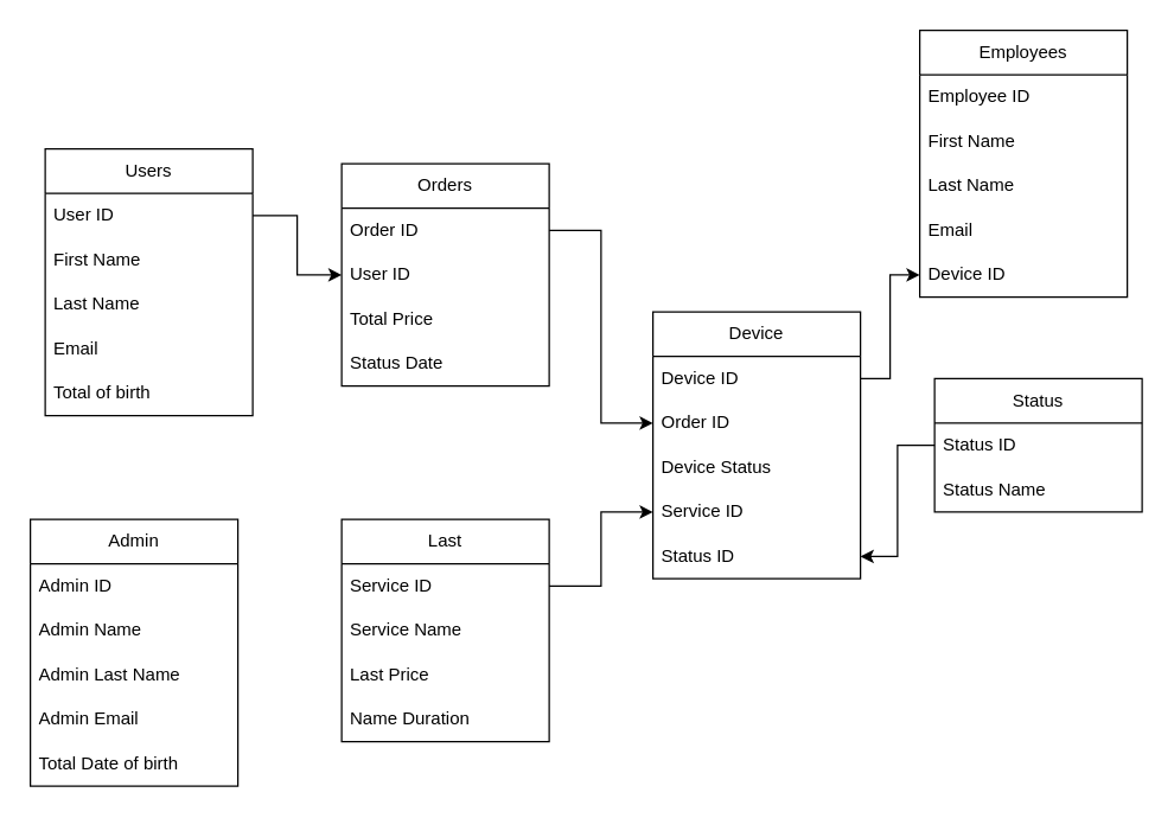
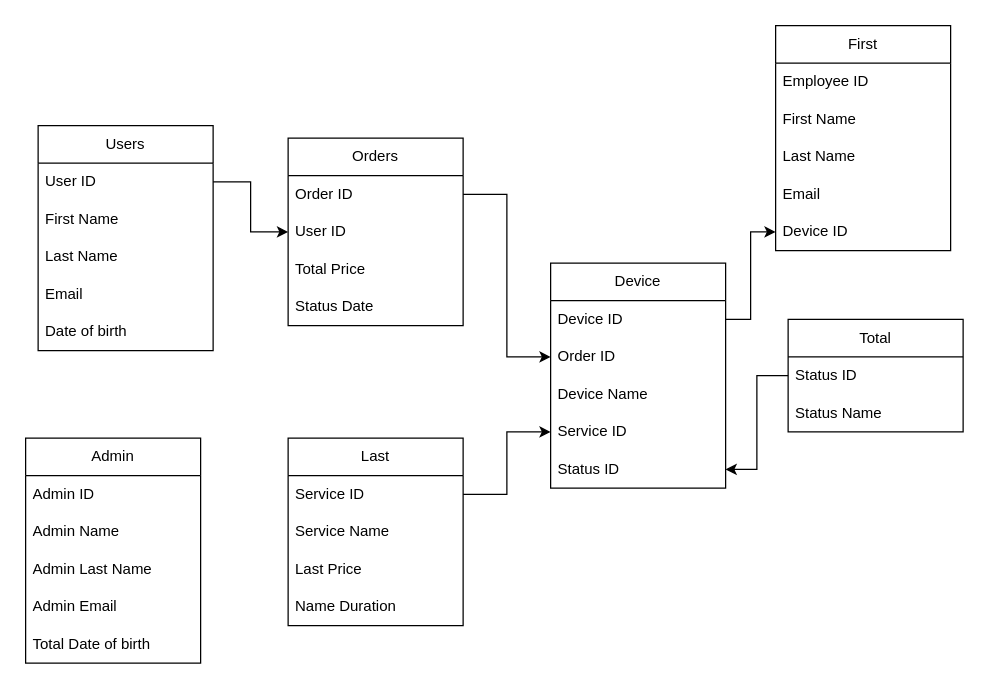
  <mxCell id="0" />
  <mxCell id="1" parent="0" />
  <mxCell id="2" value="Users" style="swimlane;fontStyle=0;childLayout=stackLayout;horizontal=1;startSize=30;horizontalStack=0;resizeParent=1;resizeParentMax=0;resizeLast=0;collapsible=1;marginBottom=0;whiteSpace=wrap;html=1;" parent="1" vertex="1"><mxGeometry x="30" y="100" width="140" height="180" as="geometry" /></mxCell>
  <mxCell id="3" value="User ID" style="text;strokeColor=none;fillColor=none;align=left;verticalAlign=middle;spacingLeft=4;spacingRight=4;overflow=hidden;points=[[0,0.5],[1,0.5]];portConstraint=eastwest;rotatable=0;whiteSpace=wrap;html=1;" parent="2" vertex="1"><mxGeometry y="30" width="140" height="30" as="geometry" /></mxCell>
  <mxCell id="4" value="First Name" style="text;strokeColor=none;fillColor=none;align=left;verticalAlign=middle;spacingLeft=4;spacingRight=4;overflow=hidden;points=[[0,0.5],[1,0.5]];portConstraint=eastwest;rotatable=0;whiteSpace=wrap;html=1;" parent="2" vertex="1"><mxGeometry y="60" width="140" height="30" as="geometry" /></mxCell>
  <mxCell id="5" value="Last Name" style="text;strokeColor=none;fillColor=none;align=left;verticalAlign=middle;spacingLeft=4;spacingRight=4;overflow=hidden;points=[[0,0.5],[1,0.5]];portConstraint=eastwest;rotatable=0;whiteSpace=wrap;html=1;" parent="2" vertex="1"><mxGeometry y="90" width="140" height="30" as="geometry" /></mxCell>
  <mxCell id="6" value="Email" style="text;strokeColor=none;fillColor=none;align=left;verticalAlign=middle;spacingLeft=4;spacingRight=4;overflow=hidden;points=[[0,0.5],[1,0.5]];portConstraint=eastwest;rotatable=0;whiteSpace=wrap;html=1;" parent="2" vertex="1"><mxGeometry y="120" width="140" height="30" as="geometry" /></mxCell>
- <mxCell id="7" value="Total of birth" style="text;strokeColor=none;fillColor=none;align=left;verticalAlign=middle;spacingLeft=4;spacingRight=4;overflow=hidden;points=[[0,0.5],[1,0.5]];portConstraint=eastwest;rotatable=0;whiteSpace=wrap;html=1;" parent="2" vertex="1"><mxGeometry y="150" width="140" height="30" as="geometry" /></mxCell>
+ <mxCell id="7" value="Date of birth" style="text;strokeColor=none;fillColor=none;align=left;verticalAlign=middle;spacingLeft=4;spacingRight=4;overflow=hidden;points=[[0,0.5],[1,0.5]];portConstraint=eastwest;rotatable=0;whiteSpace=wrap;html=1;" parent="2" vertex="1"><mxGeometry y="150" width="140" height="30" as="geometry" /></mxCell>
  <mxCell id="8" value="Last" style="swimlane;fontStyle=0;childLayout=stackLayout;horizontal=1;startSize=30;horizontalStack=0;resizeParent=1;resizeParentMax=0;resizeLast=0;collapsible=1;marginBottom=0;whiteSpace=wrap;html=1;" parent="1" vertex="1"><mxGeometry x="230" y="350" width="140" height="150" as="geometry" /></mxCell>
  <mxCell id="9" value="Service ID" style="text;strokeColor=none;fillColor=none;align=left;verticalAlign=middle;spacingLeft=4;spacingRight=4;overflow=hidden;points=[[0,0.5],[1,0.5]];portConstraint=eastwest;rotatable=0;whiteSpace=wrap;html=1;" parent="8" vertex="1"><mxGeometry y="30" width="140" height="30" as="geometry" /></mxCell>
  <mxCell id="10" value="Service Name" style="text;strokeColor=none;fillColor=none;align=left;verticalAlign=middle;spacingLeft=4;spacingRight=4;overflow=hidden;points=[[0,0.5],[1,0.5]];portConstraint=eastwest;rotatable=0;whiteSpace=wrap;html=1;" parent="8" vertex="1"><mxGeometry y="60" width="140" height="30" as="geometry" /></mxCell>
  <mxCell id="11" value="Last Price" style="text;strokeColor=none;fillColor=none;align=left;verticalAlign=middle;spacingLeft=4;spacingRight=4;overflow=hidden;points=[[0,0.5],[1,0.5]];portConstraint=eastwest;rotatable=0;whiteSpace=wrap;html=1;" parent="8" vertex="1"><mxGeometry y="90" width="140" height="30" as="geometry" /></mxCell>
  <mxCell id="12" value="Name Duration" style="text;strokeColor=none;fillColor=none;align=left;verticalAlign=middle;spacingLeft=4;spacingRight=4;overflow=hidden;points=[[0,0.5],[1,0.5]];portConstraint=eastwest;rotatable=0;whiteSpace=wrap;html=1;" parent="8" vertex="1"><mxGeometry y="120" width="140" height="30" as="geometry" /></mxCell>
  <mxCell id="13" value="Orders" style="swimlane;fontStyle=0;childLayout=stackLayout;horizontal=1;startSize=30;horizontalStack=0;resizeParent=1;resizeParentMax=0;resizeLast=0;collapsible=1;marginBottom=0;whiteSpace=wrap;html=1;" parent="1" vertex="1"><mxGeometry x="230" y="110" width="140" height="150" as="geometry" /></mxCell>
  <mxCell id="14" value="Order ID" style="text;strokeColor=none;fillColor=none;align=left;verticalAlign=middle;spacingLeft=4;spacingRight=4;overflow=hidden;points=[[0,0.5],[1,0.5]];portConstraint=eastwest;rotatable=0;whiteSpace=wrap;html=1;" parent="13" vertex="1"><mxGeometry y="30" width="140" height="30" as="geometry" /></mxCell>
  <mxCell id="15" value="User ID" style="text;strokeColor=none;fillColor=none;align=left;verticalAlign=middle;spacingLeft=4;spacingRight=4;overflow=hidden;points=[[0,0.5],[1,0.5]];portConstraint=eastwest;rotatable=0;whiteSpace=wrap;html=1;" parent="13" vertex="1"><mxGeometry y="60" width="140" height="30" as="geometry" /></mxCell>
  <mxCell id="16" value="Total Price" style="text;strokeColor=none;fillColor=none;align=left;verticalAlign=middle;spacingLeft=4;spacingRight=4;overflow=hidden;points=[[0,0.5],[1,0.5]];portConstraint=eastwest;rotatable=0;whiteSpace=wrap;html=1;" parent="13" vertex="1"><mxGeometry y="90" width="140" height="30" as="geometry" /></mxCell>
  <mxCell id="17" value="Status Date" style="text;strokeColor=none;fillColor=none;align=left;verticalAlign=middle;spacingLeft=4;spacingRight=4;overflow=hidden;points=[[0,0.5],[1,0.5]];portConstraint=eastwest;rotatable=0;whiteSpace=wrap;html=1;" parent="13" vertex="1"><mxGeometry y="120" width="140" height="30" as="geometry" /></mxCell>
  <mxCell id="18" value="Device" style="swimlane;fontStyle=0;childLayout=stackLayout;horizontal=1;startSize=30;horizontalStack=0;resizeParent=1;resizeParentMax=0;resizeLast=0;collapsible=1;marginBottom=0;whiteSpace=wrap;html=1;" parent="1" vertex="1"><mxGeometry x="440" y="210" width="140" height="180" as="geometry" /></mxCell>
  <mxCell id="19" value="Device ID" style="text;strokeColor=none;fillColor=none;align=left;verticalAlign=middle;spacingLeft=4;spacingRight=4;overflow=hidden;points=[[0,0.5],[1,0.5]];portConstraint=eastwest;rotatable=0;whiteSpace=wrap;html=1;" parent="18" vertex="1"><mxGeometry y="30" width="140" height="30" as="geometry" /></mxCell>
  <mxCell id="20" value="Order ID" style="text;strokeColor=none;fillColor=none;align=left;verticalAlign=middle;spacingLeft=4;spacingRight=4;overflow=hidden;points=[[0,0.5],[1,0.5]];portConstraint=eastwest;rotatable=0;whiteSpace=wrap;html=1;" parent="18" vertex="1"><mxGeometry y="60" width="140" height="30" as="geometry" /></mxCell>
- <mxCell id="21" value="Device Status" style="text;strokeColor=none;fillColor=none;align=left;verticalAlign=middle;spacingLeft=4;spacingRight=4;overflow=hidden;points=[[0,0.5],[1,0.5]];portConstraint=eastwest;rotatable=0;whiteSpace=wrap;html=1;" vertex="1" parent="18"><mxGeometry y="90" width="140" height="30" as="geometry" /></mxCell>
+ <mxCell id="21" value="Device Name" style="text;strokeColor=none;fillColor=none;align=left;verticalAlign=middle;spacingLeft=4;spacingRight=4;overflow=hidden;points=[[0,0.5],[1,0.5]];portConstraint=eastwest;rotatable=0;whiteSpace=wrap;html=1;" vertex="1" parent="18"><mxGeometry y="90" width="140" height="30" as="geometry" /></mxCell>
  <mxCell id="22" value="Service ID" style="text;strokeColor=none;fillColor=none;align=left;verticalAlign=middle;spacingLeft=4;spacingRight=4;overflow=hidden;points=[[0,0.5],[1,0.5]];portConstraint=eastwest;rotatable=0;whiteSpace=wrap;html=1;" parent="18" vertex="1"><mxGeometry y="120" width="140" height="30" as="geometry" /></mxCell>
  <mxCell id="23" value="Status ID" style="text;strokeColor=none;fillColor=none;align=left;verticalAlign=middle;spacingLeft=4;spacingRight=4;overflow=hidden;points=[[0,0.5],[1,0.5]];portConstraint=eastwest;rotatable=0;whiteSpace=wrap;html=1;" parent="18" vertex="1"><mxGeometry y="150" width="140" height="30" as="geometry" /></mxCell>
- <mxCell id="24" value="Status" style="swimlane;fontStyle=0;childLayout=stackLayout;horizontal=1;startSize=30;horizontalStack=0;resizeParent=1;resizeParentMax=0;resizeLast=0;collapsible=1;marginBottom=0;whiteSpace=wrap;html=1;" parent="1" vertex="1"><mxGeometry x="630" y="255" width="140" height="90" as="geometry" /></mxCell>
+ <mxCell id="24" value="Total" style="swimlane;fontStyle=0;childLayout=stackLayout;horizontal=1;startSize=30;horizontalStack=0;resizeParent=1;resizeParentMax=0;resizeLast=0;collapsible=1;marginBottom=0;whiteSpace=wrap;html=1;" parent="1" vertex="1"><mxGeometry x="630" y="255" width="140" height="90" as="geometry" /></mxCell>
  <mxCell id="25" value="Status ID" style="text;strokeColor=none;fillColor=none;align=left;verticalAlign=middle;spacingLeft=4;spacingRight=4;overflow=hidden;points=[[0,0.5],[1,0.5]];portConstraint=eastwest;rotatable=0;whiteSpace=wrap;html=1;" parent="24" vertex="1"><mxGeometry y="30" width="140" height="30" as="geometry" /></mxCell>
  <mxCell id="26" value="Status Name" style="text;strokeColor=none;fillColor=none;align=left;verticalAlign=middle;spacingLeft=4;spacingRight=4;overflow=hidden;points=[[0,0.5],[1,0.5]];portConstraint=eastwest;rotatable=0;whiteSpace=wrap;html=1;" parent="24" vertex="1"><mxGeometry y="60" width="140" height="30" as="geometry" /></mxCell>
- <mxCell id="27" value="Employees" style="swimlane;fontStyle=0;childLayout=stackLayout;horizontal=1;startSize=30;horizontalStack=0;resizeParent=1;resizeParentMax=0;resizeLast=0;collapsible=1;marginBottom=0;whiteSpace=wrap;html=1;" parent="1" vertex="1"><mxGeometry x="620" y="20" width="140" height="180" as="geometry" /></mxCell>
+ <mxCell id="27" value="First" style="swimlane;fontStyle=0;childLayout=stackLayout;horizontal=1;startSize=30;horizontalStack=0;resizeParent=1;resizeParentMax=0;resizeLast=0;collapsible=1;marginBottom=0;whiteSpace=wrap;html=1;" parent="1" vertex="1"><mxGeometry x="620" y="20" width="140" height="180" as="geometry" /></mxCell>
  <mxCell id="28" value="Employee ID" style="text;strokeColor=none;fillColor=none;align=left;verticalAlign=middle;spacingLeft=4;spacingRight=4;overflow=hidden;points=[[0,0.5],[1,0.5]];portConstraint=eastwest;rotatable=0;whiteSpace=wrap;html=1;" parent="27" vertex="1"><mxGeometry y="30" width="140" height="30" as="geometry" /></mxCell>
  <mxCell id="29" value="First Name" style="text;strokeColor=none;fillColor=none;align=left;verticalAlign=middle;spacingLeft=4;spacingRight=4;overflow=hidden;points=[[0,0.5],[1,0.5]];portConstraint=eastwest;rotatable=0;whiteSpace=wrap;html=1;" parent="27" vertex="1"><mxGeometry y="60" width="140" height="30" as="geometry" /></mxCell>
  <mxCell id="30" value="Last Name" style="text;strokeColor=none;fillColor=none;align=left;verticalAlign=middle;spacingLeft=4;spacingRight=4;overflow=hidden;points=[[0,0.5],[1,0.5]];portConstraint=eastwest;rotatable=0;whiteSpace=wrap;html=1;" parent="27" vertex="1"><mxGeometry y="90" width="140" height="30" as="geometry" /></mxCell>
  <mxCell id="31" value="Email&lt;span style=&quot;white-space: pre;&quot;&gt; &lt;/span&gt;" style="text;strokeColor=none;fillColor=none;align=left;verticalAlign=middle;spacingLeft=4;spacingRight=4;overflow=hidden;points=[[0,0.5],[1,0.5]];portConstraint=eastwest;rotatable=0;whiteSpace=wrap;html=1;" parent="27" vertex="1"><mxGeometry y="120" width="140" height="30" as="geometry" /></mxCell>
  <mxCell id="32" value="Device ID" style="text;strokeColor=none;fillColor=none;align=left;verticalAlign=middle;spacingLeft=4;spacingRight=4;overflow=hidden;points=[[0,0.5],[1,0.5]];portConstraint=eastwest;rotatable=0;whiteSpace=wrap;html=1;" vertex="1" parent="27"><mxGeometry y="150" width="140" height="30" as="geometry" /></mxCell>
  <mxCell id="33" style="edgeStyle=orthogonalEdgeStyle;rounded=0;orthogonalLoop=1;jettySize=auto;html=1;entryX=0;entryY=0.5;entryDx=0;entryDy=0;" edge="1" parent="1" source="3" target="15"><mxGeometry relative="1" as="geometry" /></mxCell>
  <mxCell id="34" style="edgeStyle=orthogonalEdgeStyle;rounded=0;orthogonalLoop=1;jettySize=auto;html=1;" edge="1" parent="1" source="14" target="20"><mxGeometry relative="1" as="geometry" /></mxCell>
  <mxCell id="35" style="edgeStyle=orthogonalEdgeStyle;rounded=0;orthogonalLoop=1;jettySize=auto;html=1;entryX=0;entryY=0.5;entryDx=0;entryDy=0;" edge="1" parent="1" source="9" target="22"><mxGeometry relative="1" as="geometry" /></mxCell>
  <mxCell id="36" style="edgeStyle=orthogonalEdgeStyle;rounded=0;orthogonalLoop=1;jettySize=auto;html=1;entryX=1;entryY=0.5;entryDx=0;entryDy=0;" edge="1" parent="1" source="25" target="23"><mxGeometry relative="1" as="geometry" /></mxCell>
  <mxCell id="37" style="edgeStyle=orthogonalEdgeStyle;rounded=0;orthogonalLoop=1;jettySize=auto;html=1;entryX=0;entryY=0.5;entryDx=0;entryDy=0;" edge="1" parent="1" source="19" target="32"><mxGeometry relative="1" as="geometry" /></mxCell>
  <mxCell id="38" value="Admin" style="swimlane;fontStyle=0;childLayout=stackLayout;horizontal=1;startSize=30;horizontalStack=0;resizeParent=1;resizeParentMax=0;resizeLast=0;collapsible=1;marginBottom=0;whiteSpace=wrap;html=1;" vertex="1" parent="1"><mxGeometry x="20" y="350" width="140" height="180" as="geometry" /></mxCell>
  <mxCell id="39" value="Admin ID" style="text;strokeColor=none;fillColor=none;align=left;verticalAlign=middle;spacingLeft=4;spacingRight=4;overflow=hidden;points=[[0,0.5],[1,0.5]];portConstraint=eastwest;rotatable=0;whiteSpace=wrap;html=1;" vertex="1" parent="38"><mxGeometry y="30" width="140" height="30" as="geometry" /></mxCell>
  <mxCell id="40" value="Admin Name" style="text;strokeColor=none;fillColor=none;align=left;verticalAlign=middle;spacingLeft=4;spacingRight=4;overflow=hidden;points=[[0,0.5],[1,0.5]];portConstraint=eastwest;rotatable=0;whiteSpace=wrap;html=1;" vertex="1" parent="38"><mxGeometry y="60" width="140" height="30" as="geometry" /></mxCell>
  <mxCell id="41" value="Admin Last Name" style="text;strokeColor=none;fillColor=none;align=left;verticalAlign=middle;spacingLeft=4;spacingRight=4;overflow=hidden;points=[[0,0.5],[1,0.5]];portConstraint=eastwest;rotatable=0;whiteSpace=wrap;html=1;" vertex="1" parent="38"><mxGeometry y="90" width="140" height="30" as="geometry" /></mxCell>
  <mxCell id="42" value="Admin Email" style="text;strokeColor=none;fillColor=none;align=left;verticalAlign=middle;spacingLeft=4;spacingRight=4;overflow=hidden;points=[[0,0.5],[1,0.5]];portConstraint=eastwest;rotatable=0;whiteSpace=wrap;html=1;" vertex="1" parent="38"><mxGeometry y="120" width="140" height="30" as="geometry" /></mxCell>
  <mxCell id="43" value="Total Date of birth" style="text;strokeColor=none;fillColor=none;align=left;verticalAlign=middle;spacingLeft=4;spacingRight=4;overflow=hidden;points=[[0,0.5],[1,0.5]];portConstraint=eastwest;rotatable=0;whiteSpace=wrap;html=1;" vertex="1" parent="38"><mxGeometry y="150" width="140" height="30" as="geometry" /></mxCell>
